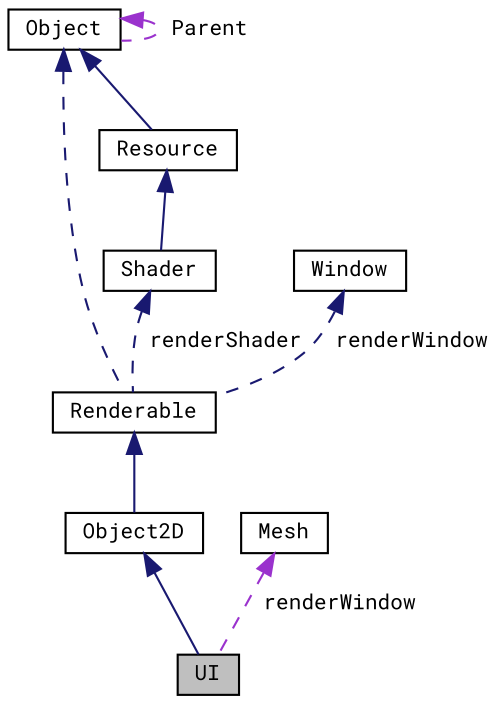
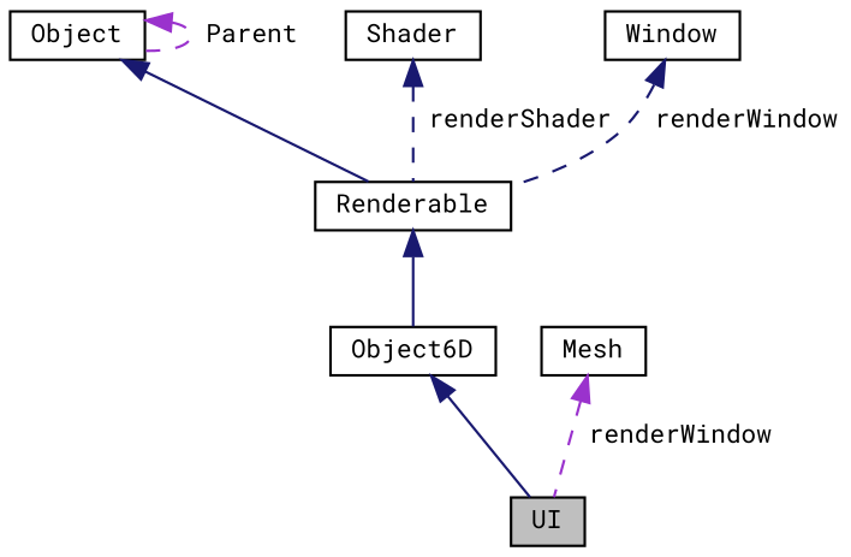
  digraph {
    fontname="Roboto Mono"
    node [color=black fillcolor=white fontname="Roboto Mono" fontsize=10 shape=record style=filled]
    edge [color=midnightblue dir=back fontname="Roboto Mono" fontsize=10 labelfontname=Helvetica labelfontsize=10 style=solid]
    n1 [fillcolor=grey75 fontcolor=black height=0.2 label=UI width=0.4]
-   n2 [height=0.2 label=Object2D width=0.4]
+   n2 [height=0.2 label=Object6D width=0.4]
    n3 [height=0.2 label=Renderable width=0.4]
    n4 [height=0.2 label=Object width=0.4]
-   n5 [height=0.2 label=Resource width=0.4]
    n6 [height=0.2 label=Shader width=0.4]
    n7 [height=0.2 label=Mesh width=0.4]
    n8 [height=0.2 label=Window width=0.4]
    n2 -> n1
    n3 -> n2
-   n4 -> n3 [style=dashed]
+   n4 -> n3
    n4 -> n4 [color=darkorchid3 label=" Parent" style=dashed]
-   n4 -> n5
-   n5 -> n6
    n6 -> n3 [label=" renderShader" style=dashed]
    n7 -> n1 [color=darkorchid3 label=" renderWindow" style=dashed]
    n8 -> n3 [label=" renderWindow" style=dashed]
  }
